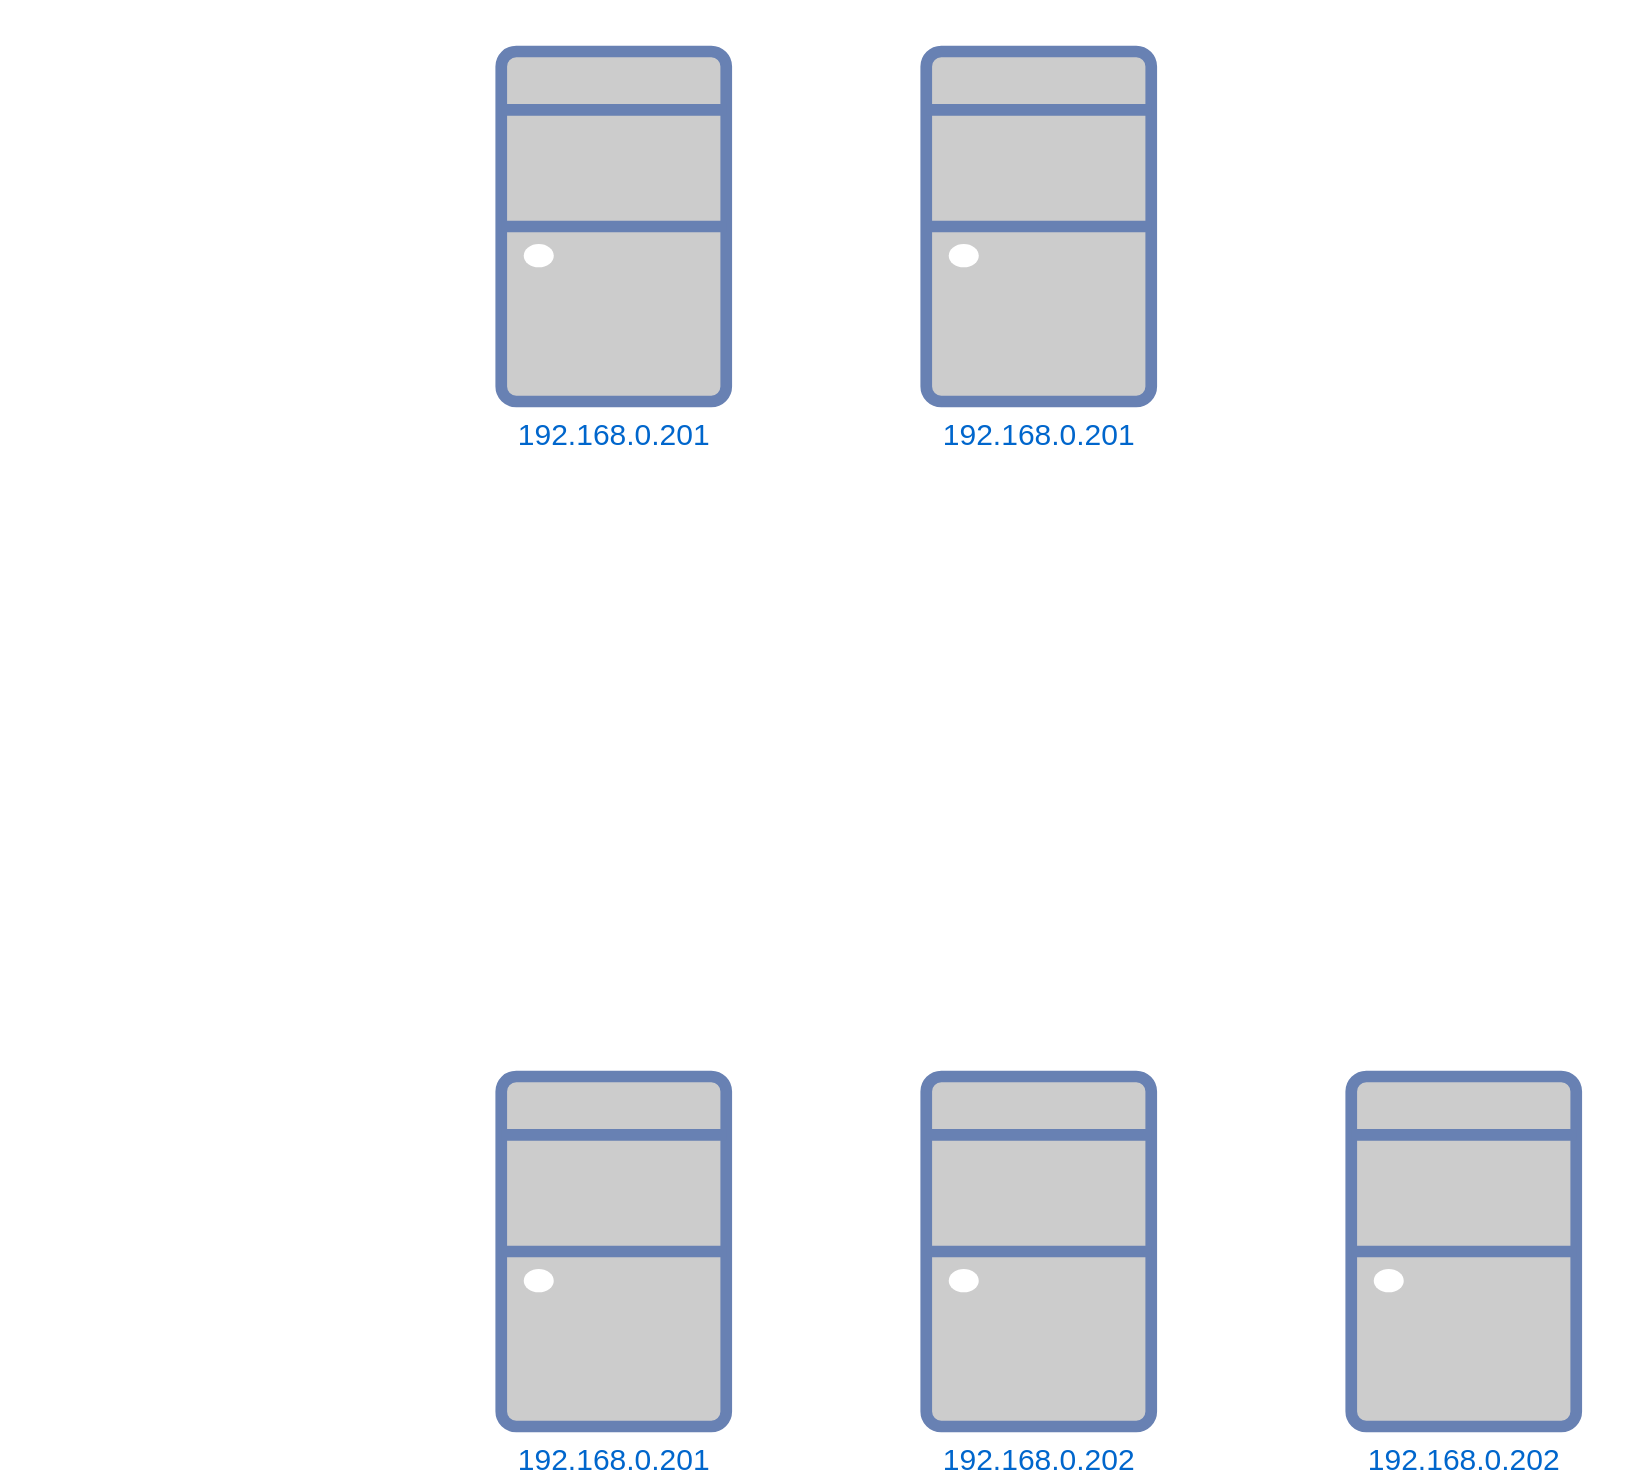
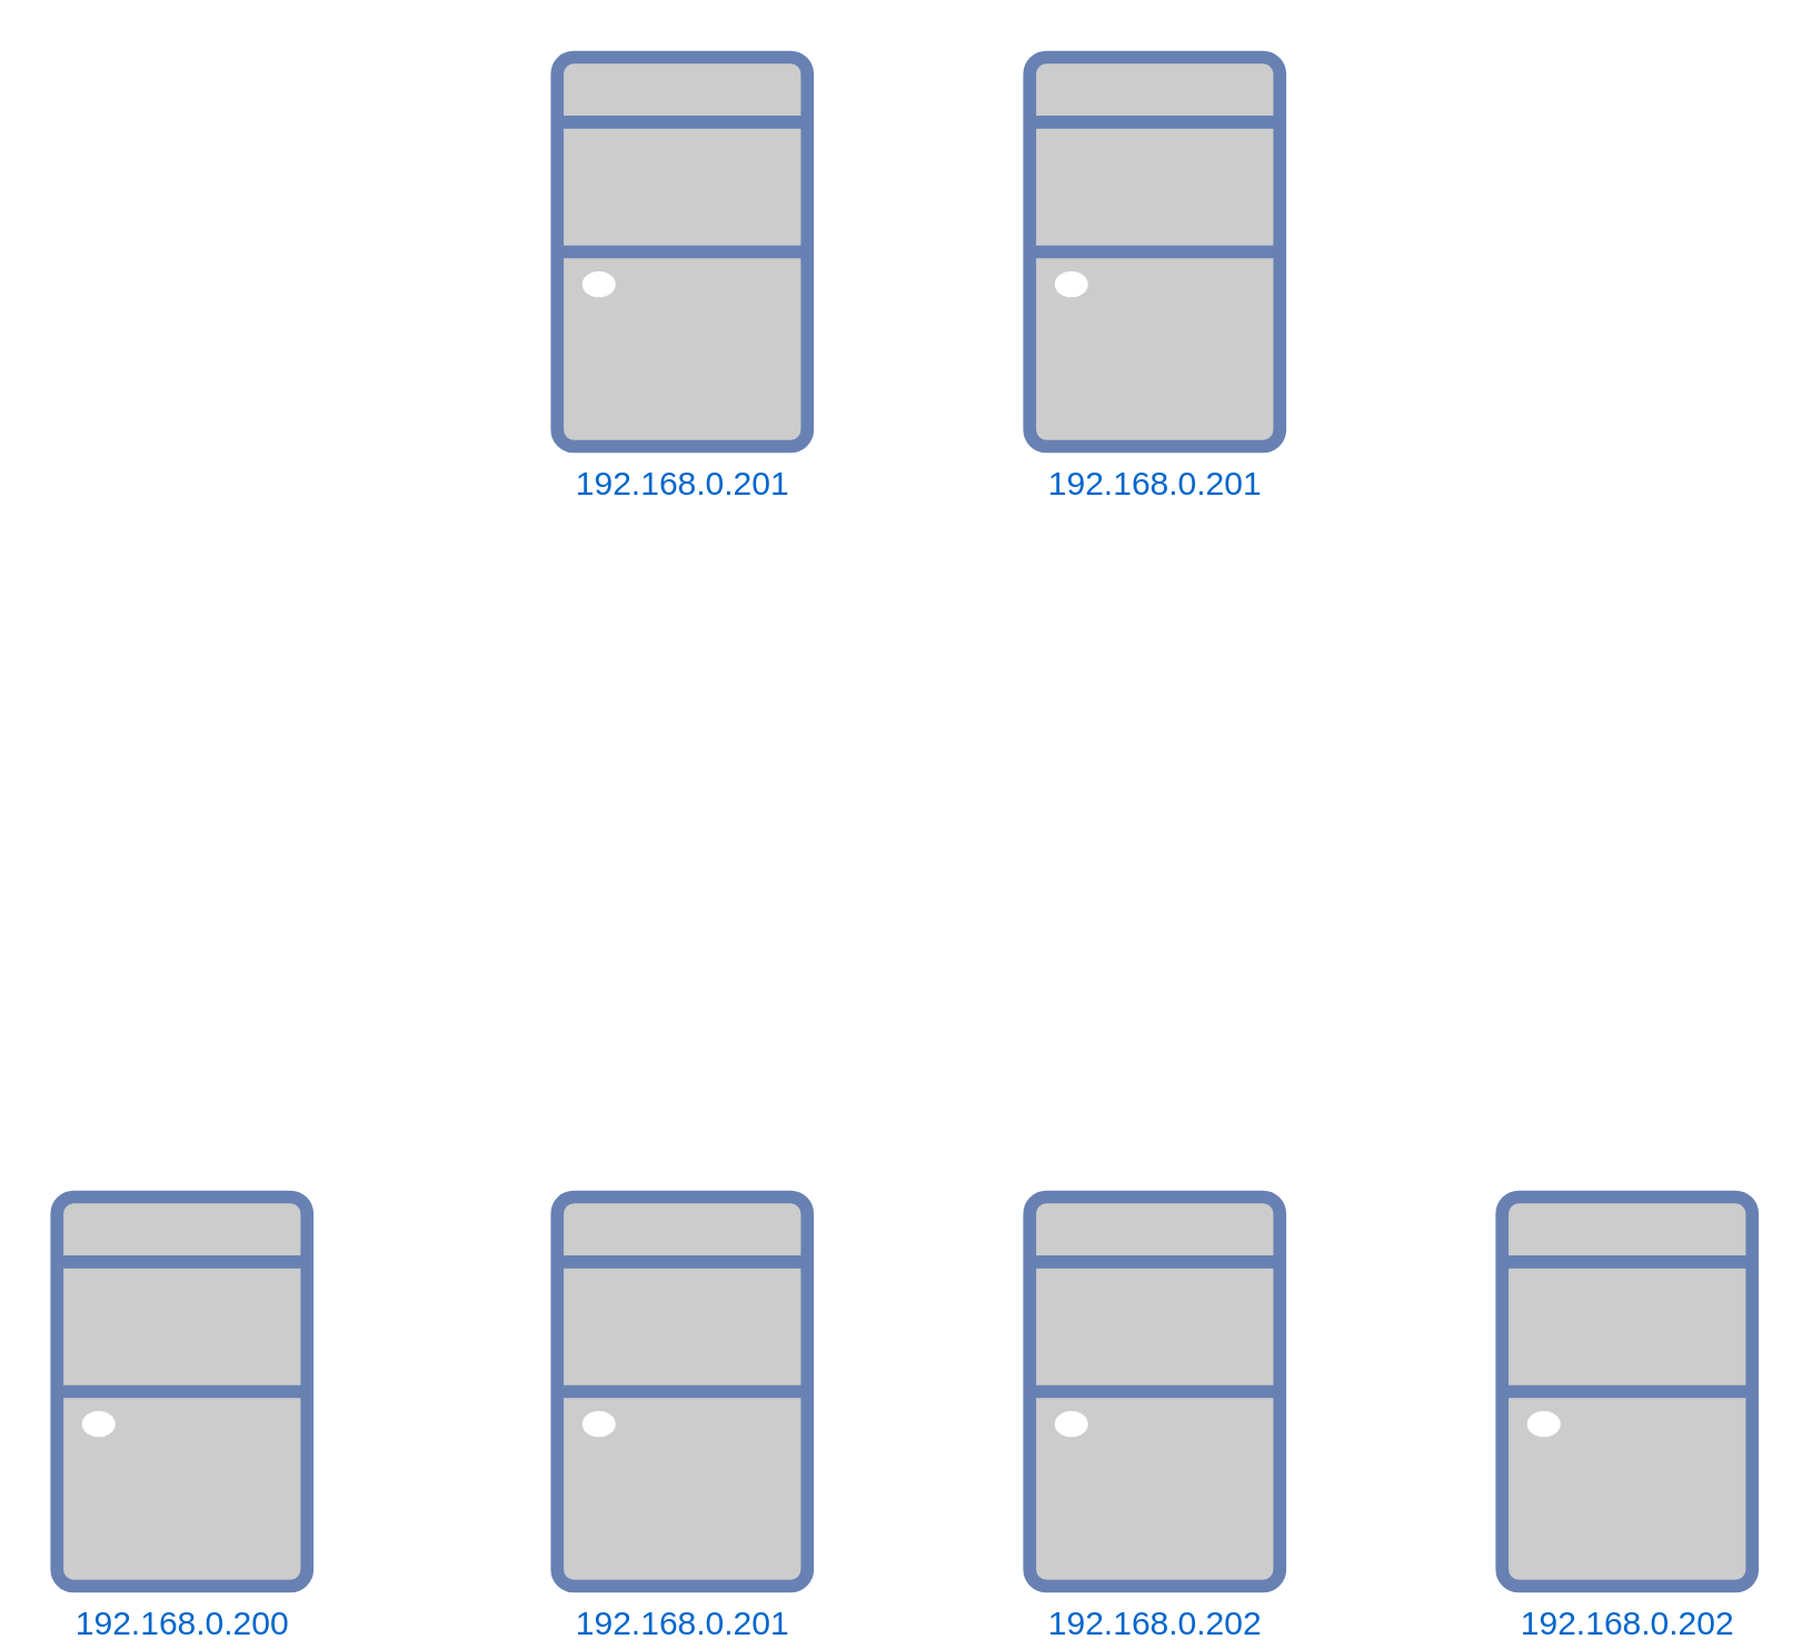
  <mxCell id="0" />
  <mxCell id="1" parent="0" />
+ <mxCell id="2" value="192.168.0.200" style="fontColor=#0066CC;verticalAlign=top;verticalLabelPosition=bottom;labelPosition=center;align=center;html=1;outlineConnect=0;fillColor=#CCCCCC;strokeColor=#6881B3;gradientColor=none;gradientDirection=north;strokeWidth=2;shape=mxgraph.networks.desktop_pc;" vertex="1" parent="1"><mxGeometry x="20" y="430" width="90" height="140" as="geometry" /></mxCell>
  <mxCell id="3" value="192.168.0.201" style="fontColor=#0066CC;verticalAlign=top;verticalLabelPosition=bottom;labelPosition=center;align=center;html=1;outlineConnect=0;fillColor=#CCCCCC;strokeColor=#6881B3;gradientColor=none;gradientDirection=north;strokeWidth=2;shape=mxgraph.networks.desktop_pc;" vertex="1" parent="1"><mxGeometry x="200" y="430" width="90" height="140" as="geometry" /></mxCell>
  <mxCell id="4" value="192.168.0.202" style="fontColor=#0066CC;verticalAlign=top;verticalLabelPosition=bottom;labelPosition=center;align=center;html=1;outlineConnect=0;fillColor=#CCCCCC;strokeColor=#6881B3;gradientColor=none;gradientDirection=north;strokeWidth=2;shape=mxgraph.networks.desktop_pc;" vertex="1" parent="1"><mxGeometry x="370" y="430" width="90" height="140" as="geometry" /></mxCell>
  <mxCell id="5" value="192.168.0.202" style="fontColor=#0066CC;verticalAlign=top;verticalLabelPosition=bottom;labelPosition=center;align=center;html=1;outlineConnect=0;fillColor=#CCCCCC;strokeColor=#6881B3;gradientColor=none;gradientDirection=north;strokeWidth=2;shape=mxgraph.networks.desktop_pc;" vertex="1" parent="1"><mxGeometry x="540" y="430" width="90" height="140" as="geometry" /></mxCell>
  <mxCell id="6" value="192.168.0.201" style="fontColor=#0066CC;verticalAlign=top;verticalLabelPosition=bottom;labelPosition=center;align=center;html=1;outlineConnect=0;fillColor=#CCCCCC;strokeColor=#6881B3;gradientColor=none;gradientDirection=north;strokeWidth=2;shape=mxgraph.networks.desktop_pc;" vertex="1" parent="1"><mxGeometry x="200" y="20" width="90" height="140" as="geometry" /></mxCell>
  <mxCell id="7" value="192.168.0.201" style="fontColor=#0066CC;verticalAlign=top;verticalLabelPosition=bottom;labelPosition=center;align=center;html=1;outlineConnect=0;fillColor=#CCCCCC;strokeColor=#6881B3;gradientColor=none;gradientDirection=north;strokeWidth=2;shape=mxgraph.networks.desktop_pc;" vertex="1" parent="1"><mxGeometry x="370" y="20" width="90" height="140" as="geometry" /></mxCell>
